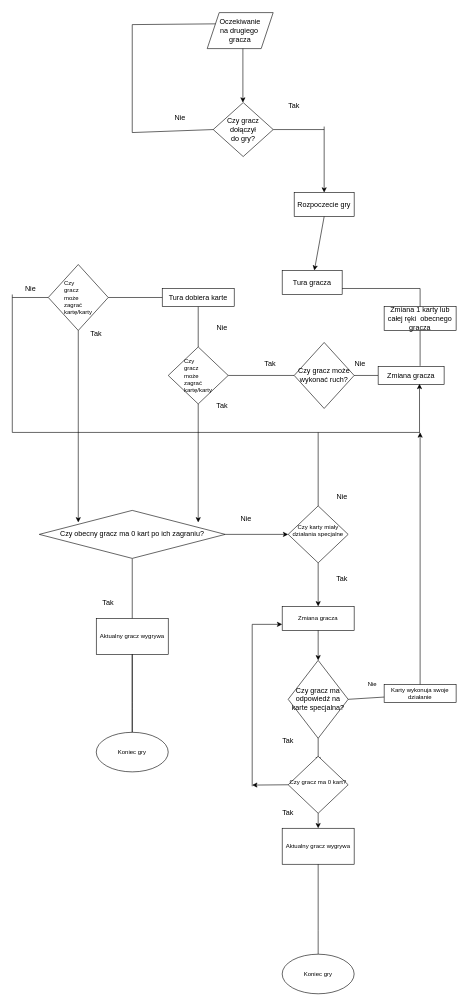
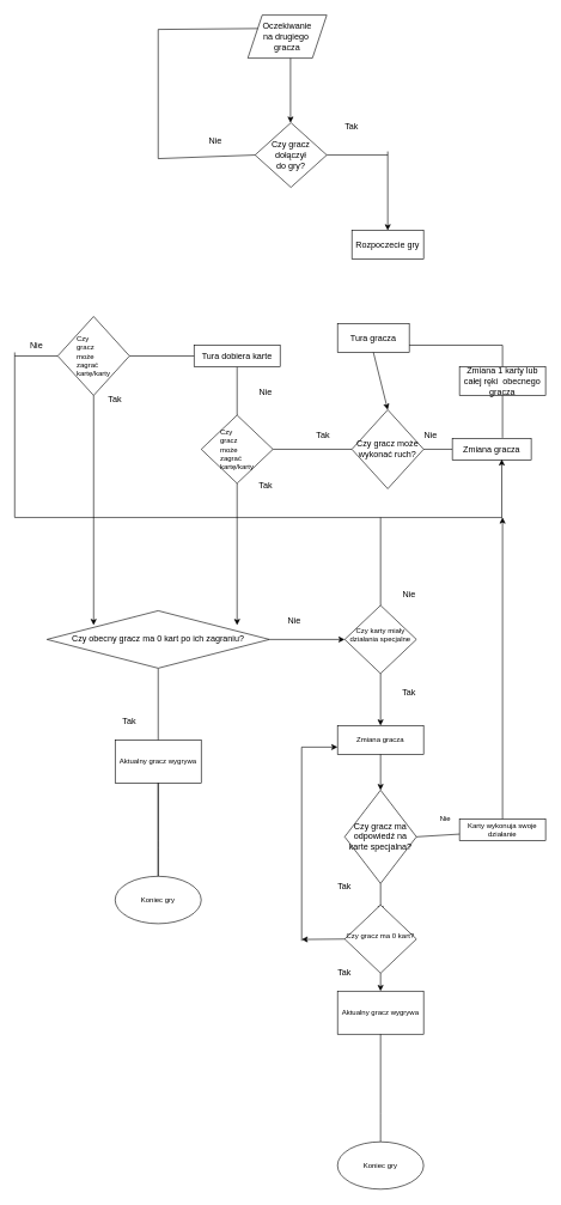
  <mxCell id="0" />
  <mxCell id="1" parent="0" />
  <mxCell id="2" value="Oczekiwanie&lt;br&gt;na drugiego&amp;nbsp;&lt;br&gt;gracza" style="shape=parallelogram;perimeter=parallelogramPerimeter;whiteSpace=wrap;html=1;fixedSize=1;" vertex="1" parent="1"><mxGeometry x="345" y="20" width="110" height="60" as="geometry" /></mxCell>
  <mxCell id="3" value="Czy gracz&lt;br&gt;dołączył&lt;br&gt;do gry?" style="rhombus;whiteSpace=wrap;html=1;" vertex="1" parent="1"><mxGeometry x="355" y="170" width="100" height="90" as="geometry" /></mxCell>
  <mxCell id="4" value="" style="endArrow=none;html=1;rounded=0;exitX=0;exitY=0.5;exitDx=0;exitDy=0;endFill=0;" edge="1" parent="1" source="3"><mxGeometry width="50" height="50" relative="1" as="geometry"><mxPoint x="410" y="160" as="sourcePoint" /><mxPoint x="220" y="220" as="targetPoint" /></mxGeometry></mxCell>
  <mxCell id="5" value="" style="endArrow=none;html=1;rounded=0;endFill=0;" edge="1" parent="1"><mxGeometry width="50" height="50" relative="1" as="geometry"><mxPoint x="220" y="40" as="sourcePoint" /><mxPoint x="220" y="220" as="targetPoint" /></mxGeometry></mxCell>
  <mxCell id="6" value="" style="endArrow=none;html=1;rounded=0;endFill=0;entryX=0;entryY=0.25;entryDx=0;entryDy=0;" edge="1" parent="1" target="2"><mxGeometry width="50" height="50" relative="1" as="geometry"><mxPoint x="220" y="40" as="sourcePoint" /><mxPoint x="230" y="230" as="targetPoint" /></mxGeometry></mxCell>
  <mxCell id="7" value="" style="endArrow=classic;html=1;rounded=0;exitX=0.5;exitY=1;exitDx=0;exitDy=0;entryX=0.5;entryY=0;entryDx=0;entryDy=0;" edge="1" parent="1"><mxGeometry width="50" height="50" relative="1" as="geometry"><mxPoint x="404.5" y="80" as="sourcePoint" /><mxPoint x="404.5" y="170" as="targetPoint" /></mxGeometry></mxCell>
  <mxCell id="8" value="Nie" style="text;html=1;strokeColor=none;fillColor=none;align=center;verticalAlign=middle;whiteSpace=wrap;rounded=0;" vertex="1" parent="1"><mxGeometry x="270" y="180" width="60" height="30" as="geometry" /></mxCell>
  <mxCell id="9" value="Tak" style="text;html=1;strokeColor=none;fillColor=none;align=center;verticalAlign=middle;whiteSpace=wrap;rounded=0;" vertex="1" parent="1"><mxGeometry x="460" y="160" width="60" height="30" as="geometry" /></mxCell>
  <mxCell id="10" value="" style="endArrow=none;html=1;rounded=0;entryX=1;entryY=0.5;entryDx=0;entryDy=0;" edge="1" parent="1" target="3"><mxGeometry width="50" height="50" relative="1" as="geometry"><mxPoint x="540" y="215" as="sourcePoint" /><mxPoint x="260" y="240" as="targetPoint" /></mxGeometry></mxCell>
  <mxCell id="11" value="" style="endArrow=classic;html=1;rounded=0;" edge="1" parent="1"><mxGeometry width="50" height="50" relative="1" as="geometry"><mxPoint x="540" y="210" as="sourcePoint" /><mxPoint x="540" y="320" as="targetPoint" /></mxGeometry></mxCell>
  <mxCell id="12" value="Rozpoczecie gry" style="rounded=0;whiteSpace=wrap;html=1;" vertex="1" parent="1"><mxGeometry x="490" y="320" width="100" height="40" as="geometry" /></mxCell>
- <mxCell id="13" value="" style="endArrow=classic;html=1;rounded=0;exitX=0.5;exitY=1;exitDx=0;exitDy=0;" edge="1" parent="1" source="12" target="14"><mxGeometry width="50" height="50" relative="1" as="geometry"><mxPoint x="210" y="430" as="sourcePoint" /><mxPoint x="540" y="440" as="targetPoint" /></mxGeometry></mxCell>
  <mxCell id="14" value="Tura gracza" style="rounded=0;whiteSpace=wrap;html=1;" vertex="1" parent="1"><mxGeometry x="470" y="450" width="100" height="40" as="geometry" /></mxCell>
  <mxCell id="15" style="edgeStyle=orthogonalEdgeStyle;rounded=0;orthogonalLoop=1;jettySize=auto;html=1;exitX=0.5;exitY=1;exitDx=0;exitDy=0;endArrow=none;endFill=0;" edge="1" parent="1" source="14" target="14"><mxGeometry relative="1" as="geometry" /></mxCell>
  <mxCell id="16" value="Czy gracz może&lt;br&gt;wykonać ruch?" style="rhombus;whiteSpace=wrap;html=1;" vertex="1" parent="1"><mxGeometry x="490" y="570" width="100" height="110" as="geometry" /></mxCell>
+ <mxCell id="17" value="" style="endArrow=classic;html=1;rounded=0;exitX=0.5;exitY=1;exitDx=0;exitDy=0;entryX=0.5;entryY=0;entryDx=0;entryDy=0;" edge="1" parent="1" source="14" target="16"><mxGeometry width="50" height="50" relative="1" as="geometry"><mxPoint x="560" y="500" as="sourcePoint" /><mxPoint x="560" y="590" as="targetPoint" /></mxGeometry></mxCell>
  <mxCell id="18" value="" style="endArrow=none;html=1;rounded=0;exitX=1;exitY=0.5;exitDx=0;exitDy=0;" edge="1" parent="1" source="16" target="19"><mxGeometry width="50" height="50" relative="1" as="geometry"><mxPoint x="640" y="640" as="sourcePoint" /><mxPoint x="690" y="625" as="targetPoint" /></mxGeometry></mxCell>
  <mxCell id="19" value="Zmiana gracza" style="rounded=0;whiteSpace=wrap;html=1;" vertex="1" parent="1"><mxGeometry x="630" y="610" width="110" height="30" as="geometry" /></mxCell>
  <mxCell id="20" value="Nie" style="text;html=1;strokeColor=none;fillColor=none;align=center;verticalAlign=middle;whiteSpace=wrap;rounded=0;" vertex="1" parent="1"><mxGeometry x="570" y="590" width="60" height="30" as="geometry" /></mxCell>
  <mxCell id="21" value="" style="endArrow=none;html=1;rounded=0;exitX=0.636;exitY=-0.033;exitDx=0;exitDy=0;exitPerimeter=0;" edge="1" parent="1" source="19"><mxGeometry width="50" height="50" relative="1" as="geometry"><mxPoint x="210" y="530" as="sourcePoint" /><mxPoint x="700" y="480" as="targetPoint" /></mxGeometry></mxCell>
  <mxCell id="22" value="" style="endArrow=none;html=1;rounded=0;exitX=1;exitY=0.75;exitDx=0;exitDy=0;" edge="1" parent="1" source="14"><mxGeometry width="50" height="50" relative="1" as="geometry"><mxPoint x="610" y="530" as="sourcePoint" /><mxPoint x="700" y="480" as="targetPoint" /></mxGeometry></mxCell>
  <mxCell id="23" value="" style="endArrow=none;html=1;rounded=0;entryX=0;entryY=0.5;entryDx=0;entryDy=0;" edge="1" parent="1" target="16"><mxGeometry width="50" height="50" relative="1" as="geometry"><mxPoint x="380" y="625" as="sourcePoint" /><mxPoint x="260" y="500" as="targetPoint" /></mxGeometry></mxCell>
  <mxCell id="24" value="Tak" style="text;html=1;strokeColor=none;fillColor=none;align=center;verticalAlign=middle;whiteSpace=wrap;rounded=0;" vertex="1" parent="1"><mxGeometry x="420" y="590" width="60" height="30" as="geometry" /></mxCell>
  <mxCell id="25" value="&lt;div style=&quot;text-align: justify ; font-size: 10px&quot;&gt;Czy&amp;nbsp;&lt;/div&gt;&lt;font style=&quot;line-height: 1.2 ; font-size: 10px&quot;&gt;&lt;div style=&quot;text-align: justify&quot;&gt;gracz&lt;/div&gt;&lt;div style=&quot;text-align: justify&quot;&gt;może&lt;/div&gt;&lt;div style=&quot;text-align: justify&quot;&gt;zagrać&lt;/div&gt;&lt;div style=&quot;text-align: justify&quot;&gt;kartę/karty&lt;/div&gt;&lt;/font&gt;" style="rhombus;whiteSpace=wrap;html=1;" vertex="1" parent="1"><mxGeometry x="280" y="577.5" width="100" height="95" as="geometry" /></mxCell>
  <mxCell id="26" value="" style="endArrow=none;html=1;rounded=0;exitX=0.5;exitY=0;exitDx=0;exitDy=0;" edge="1" parent="1" source="25" target="27"><mxGeometry width="50" height="50" relative="1" as="geometry"><mxPoint x="210" y="510" as="sourcePoint" /><mxPoint x="330" y="480" as="targetPoint" /></mxGeometry></mxCell>
  <mxCell id="27" value="Tura dobiera karte" style="rounded=0;whiteSpace=wrap;html=1;" vertex="1" parent="1"><mxGeometry x="270" y="480" width="120" height="30" as="geometry" /></mxCell>
  <mxCell id="28" value="" style="endArrow=none;html=1;rounded=0;entryX=0;entryY=0.5;entryDx=0;entryDy=0;" edge="1" parent="1" target="27"><mxGeometry width="50" height="50" relative="1" as="geometry"><mxPoint x="180" y="495" as="sourcePoint" /><mxPoint x="260" y="460" as="targetPoint" /></mxGeometry></mxCell>
  <mxCell id="29" value="Nie" style="text;html=1;strokeColor=none;fillColor=none;align=center;verticalAlign=middle;whiteSpace=wrap;rounded=0;" vertex="1" parent="1"><mxGeometry x="340" y="530" width="60" height="30" as="geometry" /></mxCell>
  <mxCell id="30" value="&lt;div style=&quot;text-align: justify ; font-size: 10px&quot;&gt;&lt;font style=&quot;font-size: 10px&quot;&gt;Czy&amp;nbsp;&lt;/font&gt;&lt;/div&gt;&lt;font style=&quot;line-height: 1.2 ; font-size: 10px&quot;&gt;&lt;div style=&quot;text-align: justify&quot;&gt;&lt;span&gt;gracz&lt;/span&gt;&lt;/div&gt;&lt;div style=&quot;text-align: justify&quot;&gt;&lt;span&gt;może&lt;/span&gt;&lt;/div&gt;&lt;div style=&quot;text-align: justify&quot;&gt;zagrać&lt;/div&gt;&lt;div style=&quot;text-align: justify&quot;&gt;kartę/karty&lt;/div&gt;&lt;/font&gt;" style="rhombus;whiteSpace=wrap;html=1;align=center;" vertex="1" parent="1"><mxGeometry x="80" y="440" width="100" height="110" as="geometry" /></mxCell>
  <mxCell id="31" value="" style="endArrow=none;html=1;rounded=0;entryX=0;entryY=0.5;entryDx=0;entryDy=0;" edge="1" parent="1" target="30"><mxGeometry width="50" height="50" relative="1" as="geometry"><mxPoint y="495" as="sourcePoint" x="20" /><mxPoint x="60" y="490" as="targetPoint" /></mxGeometry></mxCell>
  <mxCell id="32" value="Nie" style="text;html=1;align=center;verticalAlign=middle;resizable=0;points=[];autosize=1;strokeColor=none;fillColor=none;" vertex="1" parent="1"><mxGeometry x="35" y="470" width="30" height="20" as="geometry" /></mxCell>
  <mxCell id="33" value="" style="endArrow=none;html=1;rounded=0;" edge="1" parent="1"><mxGeometry width="50" height="50" relative="1" as="geometry"><mxPoint y="490" as="sourcePoint" x="20" /><mxPoint y="720" as="targetPoint" x="20" /></mxGeometry></mxCell>
  <mxCell id="34" value="Zmiana 1 karty lub całej ręki&amp;nbsp; obecnego gracza" style="rounded=0;whiteSpace=wrap;html=1;" vertex="1" parent="1"><mxGeometry x="640" y="510" width="120" height="40" as="geometry" /></mxCell>
  <mxCell id="35" value="" style="endArrow=none;html=1;rounded=0;" edge="1" parent="1"><mxGeometry width="50" height="50" relative="1" as="geometry"><mxPoint y="720" as="sourcePoint" x="20" /><mxPoint x="700" y="720" as="targetPoint" /></mxGeometry></mxCell>
  <mxCell id="36" value="" style="endArrow=classic;html=1;rounded=0;entryX=0.627;entryY=0.967;entryDx=0;entryDy=0;entryPerimeter=0;" edge="1" parent="1" target="19"><mxGeometry width="50" height="50" relative="1" as="geometry"><mxPoint x="699" y="720" as="sourcePoint" /><mxPoint x="480" y="530" as="targetPoint" /></mxGeometry></mxCell>
  <mxCell id="37" value="" style="endArrow=classic;html=1;rounded=0;exitX=0.5;exitY=1;exitDx=0;exitDy=0;" edge="1" parent="1" source="25"><mxGeometry width="50" height="50" relative="1" as="geometry"><mxPoint x="430" y="770" as="sourcePoint" /><mxPoint x="330" y="870" as="targetPoint" /></mxGeometry></mxCell>
  <mxCell id="38" value="" style="endArrow=classic;html=1;rounded=0;exitX=0.5;exitY=1;exitDx=0;exitDy=0;" edge="1" parent="1" source="30"><mxGeometry width="50" height="50" relative="1" as="geometry"><mxPoint x="340" y="682.5" as="sourcePoint" /><mxPoint x="130" y="870" as="targetPoint" /></mxGeometry></mxCell>
  <mxCell id="39" value="Tak" style="text;html=1;strokeColor=none;fillColor=none;align=center;verticalAlign=middle;whiteSpace=wrap;rounded=0;" vertex="1" parent="1"><mxGeometry x="340" y="660" width="60" height="30" as="geometry" /></mxCell>
  <mxCell id="40" value="Tak" style="text;html=1;strokeColor=none;fillColor=none;align=center;verticalAlign=middle;whiteSpace=wrap;rounded=0;" vertex="1" parent="1"><mxGeometry x="130" y="540" width="60" height="30" as="geometry" /></mxCell>
  <mxCell id="41" value="" style="endArrow=classic;html=1;rounded=0;fontSize=10;exitX=0.5;exitY=1;exitDx=0;exitDy=0;" edge="1" parent="1" source="42"><mxGeometry width="50" height="50" relative="1" as="geometry"><mxPoint x="220" y="930" as="sourcePoint" /><mxPoint x="220" y="1240" as="targetPoint" /><Array as="points"><mxPoint x="220" y="1220" /></Array></mxGeometry></mxCell>
  <mxCell id="42" value="&lt;span style=&quot;font-size: 12px&quot;&gt;Czy obecny gracz ma 0 kart po ich zagraniu?&lt;/span&gt;" style="rhombus;whiteSpace=wrap;html=1;fontSize=10;" vertex="1" parent="1"><mxGeometry x="65" y="850" width="310" height="80" as="geometry" /></mxCell>
  <mxCell id="43" value="Aktualny gracz wygrywa&lt;br&gt;" style="rounded=0;whiteSpace=wrap;html=1;fontSize=10;" vertex="1" parent="1"><mxGeometry x="160" y="1030" width="120" height="60" as="geometry" /></mxCell>
  <mxCell id="44" value="" style="endArrow=none;html=1;rounded=0;fontSize=10;exitX=0.5;exitY=1;exitDx=0;exitDy=0;" edge="1" parent="1" source="43" target="45"><mxGeometry width="50" height="50" relative="1" as="geometry"><mxPoint x="430" y="1280" as="sourcePoint" /><mxPoint x="220" y="1340" as="targetPoint" /><Array as="points"><mxPoint x="220" y="1170" /><mxPoint x="220" y="1180" /></Array></mxGeometry></mxCell>
  <mxCell id="45" value="Koniec gry" style="ellipse;whiteSpace=wrap;html=1;fontSize=10;" vertex="1" parent="1"><mxGeometry x="160" y="1220" width="120" height="66" as="geometry" /></mxCell>
  <mxCell id="46" value="Tak" style="text;html=1;strokeColor=none;fillColor=none;align=center;verticalAlign=middle;whiteSpace=wrap;rounded=0;" vertex="1" parent="1"><mxGeometry x="150" y="990" width="60" height="30" as="geometry" /></mxCell>
  <mxCell id="47" value="Nie" style="text;html=1;strokeColor=none;fillColor=none;align=center;verticalAlign=middle;whiteSpace=wrap;rounded=0;" vertex="1" parent="1"><mxGeometry x="380" y="850" width="60" height="30" as="geometry" /></mxCell>
  <mxCell id="48" value="" style="endArrow=classic;html=1;rounded=0;fontSize=10;exitX=1;exitY=0.5;exitDx=0;exitDy=0;" edge="1" parent="1" source="42"><mxGeometry width="50" height="50" relative="1" as="geometry"><mxPoint x="405" y="910" as="sourcePoint" /><mxPoint x="480" y="890" as="targetPoint" /></mxGeometry></mxCell>
  <mxCell id="49" value="&lt;div style=&quot;font-size: 10px&quot;&gt;Czy karty miały&lt;/div&gt;&lt;div style=&quot;text-align: justify ; font-size: 10px&quot;&gt;działania specjalne&lt;/div&gt;&lt;div style=&quot;font-size: 10px&quot;&gt;&lt;br&gt;&lt;/div&gt;" style="rhombus;whiteSpace=wrap;html=1;" vertex="1" parent="1"><mxGeometry x="480" y="842.5" width="100" height="95" as="geometry" /></mxCell>
  <mxCell id="50" value="" style="endArrow=none;html=1;rounded=0;fontSize=10;exitX=0.5;exitY=0;exitDx=0;exitDy=0;" edge="1" parent="1" source="49"><mxGeometry width="50" height="50" relative="1" as="geometry"><mxPoint x="440" y="840" as="sourcePoint" /><mxPoint x="530" y="720" as="targetPoint" /></mxGeometry></mxCell>
  <mxCell id="51" value="Nie" style="text;html=1;strokeColor=none;fillColor=none;align=center;verticalAlign=middle;whiteSpace=wrap;rounded=0;" vertex="1" parent="1"><mxGeometry x="540" y="812.5" width="60" height="30" as="geometry" /></mxCell>
  <mxCell id="52" value="" style="endArrow=classic;html=1;rounded=0;fontSize=10;exitX=0.5;exitY=1;exitDx=0;exitDy=0;" edge="1" parent="1" source="49"><mxGeometry width="50" height="50" relative="1" as="geometry"><mxPoint x="440" y="840" as="sourcePoint" /><mxPoint x="530" y="1010" as="targetPoint" /></mxGeometry></mxCell>
  <mxCell id="53" value="Tak" style="text;html=1;strokeColor=none;fillColor=none;align=center;verticalAlign=middle;whiteSpace=wrap;rounded=0;" vertex="1" parent="1"><mxGeometry x="540" y="950" width="60" height="30" as="geometry" /></mxCell>
  <mxCell id="54" value="Zmiana gracza" style="rounded=0;whiteSpace=wrap;html=1;fontSize=10;" vertex="1" parent="1"><mxGeometry x="470" y="1010" width="120" height="40" as="geometry" /></mxCell>
  <mxCell id="55" value="Czy gracz ma odpowiedź na karte specjalna?" style="rhombus;whiteSpace=wrap;html=1;" vertex="1" parent="1"><mxGeometry x="480" y="1100" width="100" height="130" as="geometry" /></mxCell>
  <mxCell id="56" value="" style="endArrow=classic;html=1;rounded=0;fontSize=10;exitX=0.5;exitY=1;exitDx=0;exitDy=0;entryX=0.5;entryY=0;entryDx=0;entryDy=0;" edge="1" parent="1" source="54" target="55"><mxGeometry width="50" height="50" relative="1" as="geometry"><mxPoint x="440" y="1150" as="sourcePoint" /><mxPoint x="490" y="1100" as="targetPoint" /></mxGeometry></mxCell>
  <mxCell id="57" value="" style="endArrow=classic;html=1;rounded=0;fontSize=10;exitX=0.5;exitY=1;exitDx=0;exitDy=0;" edge="1" parent="1" source="55"><mxGeometry width="50" height="50" relative="1" as="geometry"><mxPoint x="440" y="1150" as="sourcePoint" /><mxPoint x="530" y="1270" as="targetPoint" /></mxGeometry></mxCell>
  <mxCell id="58" value="&lt;div style=&quot;font-size: 10px&quot;&gt;Czy gracz ma 0 kart?&lt;/div&gt;&lt;div style=&quot;font-size: 10px&quot;&gt;&lt;br&gt;&lt;/div&gt;" style="rhombus;whiteSpace=wrap;html=1;" vertex="1" parent="1"><mxGeometry x="480" y="1260" width="100" height="95" as="geometry" /></mxCell>
  <mxCell id="59" value="" style="endArrow=classic;html=1;rounded=0;fontSize=10;exitX=0.5;exitY=1;exitDx=0;exitDy=0;" edge="1" parent="1" source="58"><mxGeometry width="50" height="50" relative="1" as="geometry"><mxPoint x="440" y="1160" as="sourcePoint" /><mxPoint x="530" y="1380" as="targetPoint" /></mxGeometry></mxCell>
  <mxCell id="60" value="Aktualny gracz wygrywa&lt;br&gt;" style="rounded=0;whiteSpace=wrap;html=1;fontSize=10;" vertex="1" parent="1"><mxGeometry x="470" y="1380" width="120" height="60" as="geometry" /></mxCell>
  <mxCell id="61" value="" style="endArrow=none;html=1;rounded=0;fontSize=10;exitX=0.5;exitY=1;exitDx=0;exitDy=0;" edge="1" parent="1" source="60"><mxGeometry width="50" height="50" relative="1" as="geometry"><mxPoint x="520" y="1460" as="sourcePoint" /><mxPoint x="530" y="1590" as="targetPoint" /><Array as="points"><mxPoint x="530" y="1550" /></Array></mxGeometry></mxCell>
  <mxCell id="62" value="Koniec gry" style="ellipse;whiteSpace=wrap;html=1;fontSize=10;" vertex="1" parent="1"><mxGeometry x="470" y="1590" width="120" height="66" as="geometry" /></mxCell>
  <mxCell id="63" value="Tak" style="text;html=1;strokeColor=none;fillColor=none;align=center;verticalAlign=middle;whiteSpace=wrap;rounded=0;" vertex="1" parent="1"><mxGeometry x="450" y="1340" width="60" height="30" as="geometry" /></mxCell>
  <mxCell id="64" value="Tak" style="text;html=1;strokeColor=none;fillColor=none;align=center;verticalAlign=middle;whiteSpace=wrap;rounded=0;" vertex="1" parent="1"><mxGeometry x="450" y="1220" width="60" height="30" as="geometry" /></mxCell>
  <mxCell id="65" value="" style="endArrow=classic;html=1;rounded=0;fontSize=10;exitX=1;exitY=0.5;exitDx=0;exitDy=0;" edge="1" parent="1" source="55"><mxGeometry width="50" height="50" relative="1" as="geometry"><mxPoint x="600" y="1170" as="sourcePoint" /><mxPoint x="660" y="1160" as="targetPoint" /></mxGeometry></mxCell>
  <mxCell id="66" value="Nie" style="text;html=1;align=center;verticalAlign=middle;resizable=0;points=[];autosize=1;strokeColor=none;fillColor=none;fontSize=10;" vertex="1" parent="1"><mxGeometry x="605" y="1130" width="30" height="20" as="geometry" /></mxCell>
  <mxCell id="67" value="Karty wykonuja swoje działanie" style="rounded=0;whiteSpace=wrap;html=1;fontSize=10;" vertex="1" parent="1"><mxGeometry x="640" y="1140" width="120" height="30" as="geometry" /></mxCell>
  <mxCell id="68" value="" style="endArrow=classic;html=1;rounded=0;fontSize=10;exitX=0.5;exitY=0;exitDx=0;exitDy=0;" edge="1" parent="1" source="67"><mxGeometry width="50" height="50" relative="1" as="geometry"><mxPoint x="710" y="1120" as="sourcePoint" /><mxPoint x="700" y="720" as="targetPoint" /><Array as="points" /></mxGeometry></mxCell>
  <mxCell id="69" value="" style="endArrow=classic;html=1;rounded=0;fontSize=10;exitX=0;exitY=0.5;exitDx=0;exitDy=0;" edge="1" parent="1" source="58"><mxGeometry width="50" height="50" relative="1" as="geometry"><mxPoint x="440" y="1200" as="sourcePoint" /><mxPoint x="420" y="1308" as="targetPoint" /></mxGeometry></mxCell>
  <mxCell id="70" value="" style="endArrow=none;html=1;rounded=0;fontSize=10;" edge="1" parent="1"><mxGeometry width="50" height="50" relative="1" as="geometry"><mxPoint x="420" y="1310" as="sourcePoint" /><mxPoint x="420" y="1040" as="targetPoint" /></mxGeometry></mxCell>
  <mxCell id="71" value="" style="endArrow=classic;html=1;rounded=0;fontSize=10;entryX=0;entryY=0.75;entryDx=0;entryDy=0;" edge="1" parent="1" target="54"><mxGeometry width="50" height="50" relative="1" as="geometry"><mxPoint x="420" y="1040" as="sourcePoint" /><mxPoint x="490" y="1150" as="targetPoint" /></mxGeometry></mxCell>
